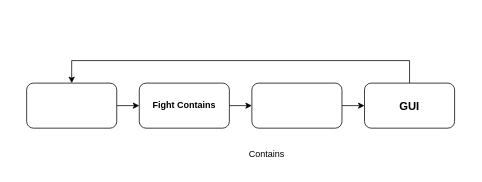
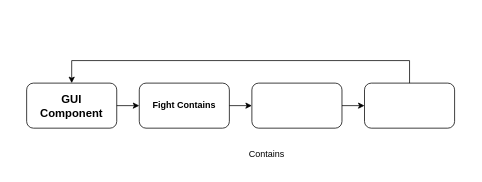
  <mxCell id="0" />
  <mxCell id="1" parent="0" />
  <mxCell id="2" value="" style="rounded=0;whiteSpace=wrap;html=1;strokeColor=none;" vertex="1" parent="1"><mxGeometry width="600" height="200" as="geometry" x="20" y="20" /></mxCell>
  <mxCell id="3" value="" style="rounded=1;whiteSpace=wrap;html=1;" vertex="1" parent="1"><mxGeometry x="35" y="110" width="120" height="60" as="geometry" /></mxCell>
+ <mxCell id="4" value="&lt;b&gt;&lt;font style=&quot;font-size: 15px;&quot;&gt;GUI Component&lt;/font&gt;&lt;/b&gt;" style="text;html=1;align=center;verticalAlign=middle;whiteSpace=wrap;rounded=0;" vertex="1" parent="1"><mxGeometry x="45" y="117.5" width="100" height="45" as="geometry" /></mxCell>
  <mxCell id="5" value="" style="rounded=1;whiteSpace=wrap;html=1;" vertex="1" parent="1"><mxGeometry x="185" y="110" width="120" height="60" as="geometry" /></mxCell>
  <mxCell id="6" value="&lt;b&gt;Fight Contains&lt;br&gt;&lt;/b&gt;" style="text;html=1;align=center;verticalAlign=middle;whiteSpace=wrap;rounded=0;" vertex="1" parent="1"><mxGeometry x="195" y="117.5" width="100" height="45" as="geometry" /></mxCell>
  <mxCell id="7" value="" style="rounded=1;whiteSpace=wrap;html=1;" vertex="1" parent="1"><mxGeometry x="335" y="110" width="120" height="60" as="geometry" /></mxCell>
  <mxCell id="8" value="" style="rounded=1;whiteSpace=wrap;html=1;" vertex="1" parent="1"><mxGeometry x="485" y="110" width="120" height="60" as="geometry" /></mxCell>
- <mxCell id="9" value="&lt;b&gt;&lt;font style=&quot;font-size: 15px;&quot;&gt;GUI&lt;br&gt;&lt;/font&gt;&lt;/b&gt;" style="text;html=1;align=center;verticalAlign=middle;whiteSpace=wrap;rounded=0;" vertex="1" parent="1"><mxGeometry x="495" y="117.5" width="100" height="45" as="geometry" /></mxCell>
  <mxCell id="10" value="" style="endArrow=classic;html=1;rounded=0;exitX=1;exitY=0.5;exitDx=0;exitDy=0;entryX=0;entryY=0.5;entryDx=0;entryDy=0;" edge="1" parent="1" source="3" target="5"><mxGeometry width="50" height="50" relative="1" as="geometry"><mxPoint x="295" y="220" as="sourcePoint" /><mxPoint x="345" y="170" as="targetPoint" /></mxGeometry></mxCell>
  <mxCell id="11" value="" style="endArrow=classic;html=1;rounded=0;exitX=1;exitY=0.5;exitDx=0;exitDy=0;entryX=0;entryY=0.5;entryDx=0;entryDy=0;" edge="1" parent="1" source="7" target="8"><mxGeometry width="50" height="50" relative="1" as="geometry"><mxPoint x="265" y="270" as="sourcePoint" /><mxPoint x="315" y="220" as="targetPoint" /></mxGeometry></mxCell>
  <mxCell id="12" value="" style="endArrow=classic;html=1;rounded=0;exitX=1;exitY=0.5;exitDx=0;exitDy=0;entryX=0;entryY=0.5;entryDx=0;entryDy=0;" edge="1" parent="1" source="5" target="7"><mxGeometry width="50" height="50" relative="1" as="geometry"><mxPoint x="155" y="260" as="sourcePoint" /><mxPoint x="205" y="210" as="targetPoint" /></mxGeometry></mxCell>
  <mxCell id="13" value="" style="endArrow=classic;html=1;rounded=0;exitX=0.5;exitY=0;exitDx=0;exitDy=0;entryX=0.5;entryY=0;entryDx=0;entryDy=0;" edge="1" parent="1" source="8" target="3"><mxGeometry width="50" height="50" relative="1" as="geometry"><mxPoint x="385" as="sourcePoint" y="20" /><mxPoint x="45" y="40" as="targetPoint" /><Array as="points"><mxPoint x="545" y="80" /><mxPoint x="95" y="80" /></Array></mxGeometry></mxCell>
  <mxCell id="14" value="Contains" style="text;html=1;align=center;verticalAlign=middle;whiteSpace=wrap;rounded=0;" vertex="1" parent="1"><mxGeometry x="325" y="195" width="60" height="20" as="geometry" /></mxCell>
